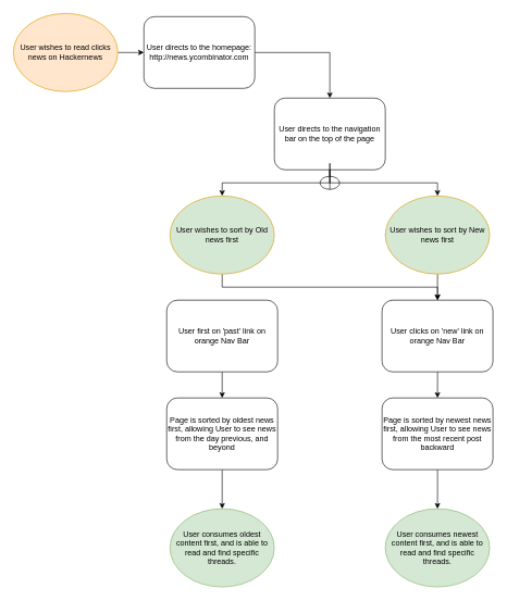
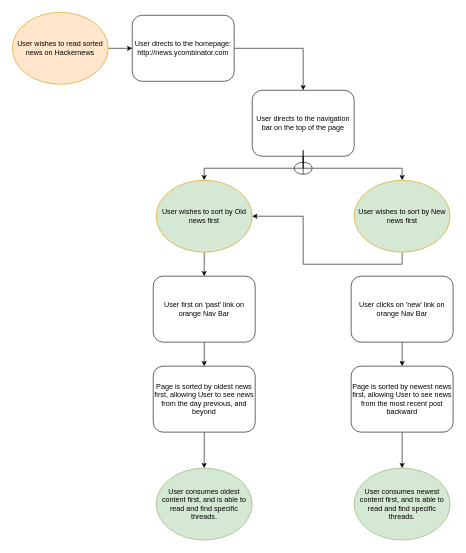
  <mxCell id="0" />
  <mxCell id="1" parent="0" />
  <mxCell id="2" value="" style="edgeStyle=orthogonalEdgeStyle;rounded=0;orthogonalLoop=1;jettySize=auto;html=1;" parent="1" source="3" target="5" edge="1"><mxGeometry relative="1" as="geometry" /></mxCell>
- <mxCell id="3" value="User wishes to read clicks news on Hackernews" style="ellipse;whiteSpace=wrap;html=1;fillColor=#ffe6cc;strokeColor=#d79b00;" parent="1" vertex="1"><mxGeometry x="20" y="20" width="160" height="120" as="geometry" /></mxCell>
+ <mxCell id="3" value="User wishes to read sorted news on Hackernews" style="ellipse;whiteSpace=wrap;html=1;fillColor=#ffe6cc;strokeColor=#d79b00;" parent="1" vertex="1"><mxGeometry x="20" y="20" width="160" height="120" as="geometry" /></mxCell>
  <mxCell id="4" style="edgeStyle=orthogonalEdgeStyle;rounded=0;orthogonalLoop=1;jettySize=auto;html=1;entryX=0.5;entryY=0;entryDx=0;entryDy=0;" parent="1" source="5" target="8" edge="1"><mxGeometry relative="1" as="geometry"><mxPoint x="510" y="140" as="targetPoint" /></mxGeometry></mxCell>
  <mxCell id="5" value="&lt;div&gt;User directs to the homepage:&lt;/div&gt;&lt;div&gt;http://news.ycombinator.com&lt;br&gt;&lt;/div&gt;" style="rounded=1;whiteSpace=wrap;html=1;" parent="1" vertex="1"><mxGeometry x="220" y="25" width="170" height="110" as="geometry" /></mxCell>
  <mxCell id="6" style="edgeStyle=orthogonalEdgeStyle;rounded=0;orthogonalLoop=1;jettySize=auto;html=1;entryX=0.5;entryY=0;entryDx=0;entryDy=0;" parent="1" source="8" target="10" edge="1"><mxGeometry relative="1" as="geometry" /></mxCell>
  <mxCell id="7" style="edgeStyle=orthogonalEdgeStyle;rounded=0;orthogonalLoop=1;jettySize=auto;html=1;entryX=0.5;entryY=0;entryDx=0;entryDy=0;startArrow=none;" parent="1" source="24" target="12" edge="1"><mxGeometry relative="1" as="geometry" /></mxCell>
  <mxCell id="8" value="User directs to the navigation bar on the top of the page" style="rounded=1;whiteSpace=wrap;html=1;" parent="1" vertex="1"><mxGeometry x="420" y="150" width="170" height="110" as="geometry" /></mxCell>
- <mxCell id="9" style="edgeStyle=orthogonalEdgeStyle;rounded=0;orthogonalLoop=1;jettySize=auto;html=1;exitX=0.5;exitY=1;exitDx=0;exitDy=0;" parent="1" source="10" target="16" edge="1"><mxGeometry relative="1" as="geometry" /></mxCell>
+ <mxCell id="9" style="edgeStyle=orthogonalEdgeStyle;rounded=0;orthogonalLoop=1;jettySize=auto;html=1;exitX=0.5;exitY=1;exitDx=0;exitDy=0;" parent="1" source="10" target="14" edge="1"><mxGeometry relative="1" as="geometry" /></mxCell>
  <mxCell id="10" value="User wishes to sort by Old news first" style="ellipse;whiteSpace=wrap;html=1;fillColor=#d5e8d4;strokeColor=#d79b00;" parent="1" vertex="1"><mxGeometry x="260" y="300" width="160" height="120" as="geometry" /></mxCell>
- <mxCell id="11" style="edgeStyle=orthogonalEdgeStyle;rounded=0;orthogonalLoop=1;jettySize=auto;html=1;exitX=0.5;exitY=1;exitDx=0;exitDy=0;entryX=0.5;entryY=0;entryDx=0;entryDy=0;" parent="1" source="12" target="16" edge="1"><mxGeometry relative="1" as="geometry" /></mxCell>
+ <mxCell id="11" style="edgeStyle=orthogonalEdgeStyle;rounded=0;orthogonalLoop=1;jettySize=auto;html=1;exitX=0.5;exitY=1;exitDx=0;exitDy=0;" parent="1" source="12" target="10" edge="1"><mxGeometry relative="1" as="geometry" /></mxCell>
  <mxCell id="12" value="User wishes to sort by New news first" style="ellipse;whiteSpace=wrap;html=1;fillColor=#d5e8d4;strokeColor=#d79b00;" parent="1" vertex="1"><mxGeometry x="590" y="300" width="160" height="120" as="geometry" /></mxCell>
  <mxCell id="13" value="" style="edgeStyle=orthogonalEdgeStyle;rounded=0;orthogonalLoop=1;jettySize=auto;html=1;" parent="1" source="14" target="18" edge="1"><mxGeometry relative="1" as="geometry" /></mxCell>
  <mxCell id="14" value="User first on 'past' link on orange Nav Bar" style="rounded=1;whiteSpace=wrap;html=1;" parent="1" vertex="1"><mxGeometry x="255" y="460" width="170" height="110" as="geometry" /></mxCell>
  <mxCell id="15" value="" style="edgeStyle=orthogonalEdgeStyle;rounded=0;orthogonalLoop=1;jettySize=auto;html=1;" parent="1" source="16" target="20" edge="1"><mxGeometry relative="1" as="geometry" /></mxCell>
  <mxCell id="16" value="User clicks on 'new' link on orange Nav Bar" style="rounded=1;whiteSpace=wrap;html=1;" parent="1" vertex="1"><mxGeometry x="585" y="460" width="170" height="110" as="geometry" /></mxCell>
  <mxCell id="17" value="" style="edgeStyle=orthogonalEdgeStyle;rounded=0;orthogonalLoop=1;jettySize=auto;html=1;" parent="1" source="18" target="21" edge="1"><mxGeometry relative="1" as="geometry" /></mxCell>
  <mxCell id="18" value="Page is sorted by oldest news first, allowing User to see news from the day previous, and beyond" style="rounded=1;whiteSpace=wrap;html=1;" parent="1" vertex="1"><mxGeometry x="255" y="610" width="170" height="110" as="geometry" /></mxCell>
  <mxCell id="19" value="" style="edgeStyle=orthogonalEdgeStyle;rounded=0;orthogonalLoop=1;jettySize=auto;html=1;" parent="1" source="20" target="22" edge="1"><mxGeometry relative="1" as="geometry" /></mxCell>
  <mxCell id="20" value="Page is sorted by newest news first, allowing User to see news from the most recent post backward" style="rounded=1;whiteSpace=wrap;html=1;" parent="1" vertex="1"><mxGeometry x="585" y="610" width="170" height="110" as="geometry" /></mxCell>
  <mxCell id="21" value="User consumes oldest content first, and is able to read and find specific threads." style="ellipse;whiteSpace=wrap;html=1;fillColor=#d5e8d4;strokeColor=#82b366;" parent="1" vertex="1"><mxGeometry x="260" y="780" width="160" height="120" as="geometry" /></mxCell>
  <mxCell id="22" value="User consumes newest content first, and is able to read and find specific threads." style="ellipse;whiteSpace=wrap;html=1;fillColor=#d5e8d4;strokeColor=#82b366;" parent="1" vertex="1"><mxGeometry x="590" y="780" width="160" height="120" as="geometry" /></mxCell>
  <mxCell id="23" style="edgeStyle=orthogonalEdgeStyle;rounded=0;orthogonalLoop=1;jettySize=auto;html=1;exitX=0.5;exitY=1;exitDx=0;exitDy=0;" parent="1" source="10" target="10" edge="1"><mxGeometry relative="1" as="geometry" /></mxCell>
  <mxCell id="24" value="" style="shape=orEllipse;perimeter=ellipsePerimeter;whiteSpace=wrap;html=1;backgroundOutline=1;" parent="1" vertex="1"><mxGeometry x="490" y="270" width="30" height="20" as="geometry" /></mxCell>
  <mxCell id="25" value="" style="edgeStyle=orthogonalEdgeStyle;rounded=0;orthogonalLoop=1;jettySize=auto;html=1;entryX=0.5;entryY=0;entryDx=0;entryDy=0;endArrow=none;" parent="1" source="8" target="24" edge="1"><mxGeometry relative="1" as="geometry"><mxPoint x="505" y="260" as="sourcePoint" /><mxPoint x="670" y="300" as="targetPoint" /></mxGeometry></mxCell>
